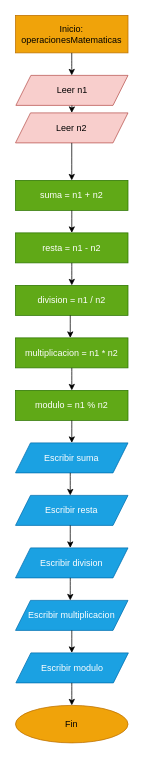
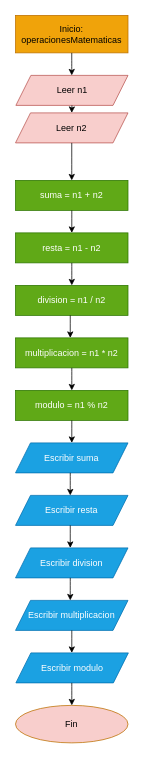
  <mxCell id="0" />
  <mxCell id="1" parent="0" />
  <mxCell id="2" value="Inicio: operacionesMatematicas" style="whiteSpace=wrap;html=1;fillColor=#f0a30a;fontColor=#000000;strokeColor=#BD7000;rounded=0;" vertex="1" parent="1"><mxGeometry x="20" y="20" width="150" height="50" as="geometry" /></mxCell>
- <mxCell id="3" value="Fin" style="ellipse;whiteSpace=wrap;html=1;fillColor=#f0a30a;fontColor=#000000;strokeColor=#BD7000;" vertex="1" parent="1"><mxGeometry x="20" y="940" width="150" height="50" as="geometry" /></mxCell>
+ <mxCell id="3" value="Fin" style="ellipse;whiteSpace=wrap;html=1;fillColor=#f8cecc;fontColor=#000000;strokeColor=#BD7000;" vertex="1" parent="1"><mxGeometry x="20" y="940" width="150" height="50" as="geometry" /></mxCell>
  <mxCell id="4" value="Leer n1" style="shape=parallelogram;perimeter=parallelogramPerimeter;whiteSpace=wrap;html=1;fixedSize=1;fillColor=#f8cecc;strokeColor=#b85450;" vertex="1" parent="1"><mxGeometry x="20.5" y="100" width="149.5" height="40" as="geometry" /></mxCell>
  <mxCell id="5" value="Leer n2" style="shape=parallelogram;perimeter=parallelogramPerimeter;whiteSpace=wrap;html=1;fixedSize=1;fillColor=#f8cecc;strokeColor=#b85450;" vertex="1" parent="1"><mxGeometry x="20" y="150" width="150" height="40" as="geometry" /></mxCell>
  <mxCell id="6" value="suma = n1 + n2" style="rounded=0;whiteSpace=wrap;html=1;fillColor=#60a917;strokeColor=#2D7600;fontColor=#ffffff;" vertex="1" parent="1"><mxGeometry x="20" y="240" width="150" height="40" as="geometry" /></mxCell>
  <mxCell id="7" value="resta = n1 - n2" style="rounded=0;whiteSpace=wrap;html=1;fillColor=#60a917;strokeColor=#2D7600;fontColor=#ffffff;" vertex="1" parent="1"><mxGeometry x="20" y="310" width="150" height="40" as="geometry" /></mxCell>
  <mxCell id="8" value="division = n1 / n2" style="rounded=0;whiteSpace=wrap;html=1;fillColor=#60a917;fontColor=#ffffff;strokeColor=#2D7600;" vertex="1" parent="1"><mxGeometry x="20" y="380" width="150" height="40" as="geometry" /></mxCell>
  <mxCell id="9" value="multiplicacion = n1 * n2" style="rounded=0;whiteSpace=wrap;html=1;fillColor=#60a917;fontColor=#ffffff;strokeColor=#2D7600;" vertex="1" parent="1"><mxGeometry x="20" y="450" width="150" height="40" as="geometry" /></mxCell>
  <mxCell id="10" value="modulo = n1 % n2" style="rounded=0;whiteSpace=wrap;html=1;fillColor=#60a917;fontColor=#ffffff;strokeColor=#2D7600;" vertex="1" parent="1"><mxGeometry x="20" y="520" width="150" height="40" as="geometry" /></mxCell>
  <mxCell id="11" value="Escribir suma" style="shape=parallelogram;perimeter=parallelogramPerimeter;whiteSpace=wrap;html=1;fixedSize=1;fillColor=#1ba1e2;strokeColor=#006EAF;fontColor=#ffffff;" vertex="1" parent="1"><mxGeometry x="20" y="590" width="150" height="40" as="geometry" /></mxCell>
  <mxCell id="12" value="Escribir resta" style="shape=parallelogram;perimeter=parallelogramPerimeter;whiteSpace=wrap;html=1;fixedSize=1;fillColor=#1ba1e2;strokeColor=#006EAF;fontColor=#ffffff;" vertex="1" parent="1"><mxGeometry x="20" y="660" width="150" height="40" as="geometry" /></mxCell>
  <mxCell id="13" value="Escribir division" style="shape=parallelogram;perimeter=parallelogramPerimeter;whiteSpace=wrap;html=1;fixedSize=1;fillColor=#1ba1e2;strokeColor=#006EAF;fontColor=#ffffff;" vertex="1" parent="1"><mxGeometry x="20" y="730" width="150" height="40" as="geometry" /></mxCell>
  <mxCell id="14" value="Escribir multiplicacion" style="shape=parallelogram;perimeter=parallelogramPerimeter;whiteSpace=wrap;html=1;fixedSize=1;fillColor=#1ba1e2;strokeColor=#006EAF;fontColor=#ffffff;" vertex="1" parent="1"><mxGeometry x="20" y="800" width="150" height="40" as="geometry" /></mxCell>
  <mxCell id="15" value="Escribir modulo" style="shape=parallelogram;perimeter=parallelogramPerimeter;whiteSpace=wrap;html=1;fixedSize=1;fillColor=#1ba1e2;strokeColor=#006EAF;fontColor=#ffffff;" vertex="1" parent="1"><mxGeometry x="20.5" y="870" width="150" height="40" as="geometry" /></mxCell>
  <mxCell id="16" value="" style="endArrow=classic;html=1;exitX=0.5;exitY=1;exitDx=0;exitDy=0;fontColor=none;labelBackgroundColor=none;noLabel=1;" edge="1" parent="1" source="2"><mxGeometry width="50" height="50" relative="1" as="geometry"><mxPoint x="280" y="110" as="sourcePoint" /><mxPoint x="95" y="100" as="targetPoint" /><Array as="points"><mxPoint x="95" y="90" /></Array></mxGeometry></mxCell>
  <mxCell id="17" value="" style="endArrow=classic;html=1;fontColor=#050505;entryX=0.5;entryY=0;entryDx=0;entryDy=0;exitX=0.5;exitY=1;exitDx=0;exitDy=0;" edge="1" parent="1" source="4" target="5"><mxGeometry width="50" height="50" relative="1" as="geometry"><mxPoint x="280" y="140" as="sourcePoint" /><mxPoint x="90" y="130" as="targetPoint" /></mxGeometry></mxCell>
  <mxCell id="18" value="" style="endArrow=classic;html=1;fontColor=#050505;exitX=0.5;exitY=1;exitDx=0;exitDy=0;entryX=0.5;entryY=0;entryDx=0;entryDy=0;" edge="1" parent="1" source="5" target="6"><mxGeometry width="50" height="50" relative="1" as="geometry"><mxPoint x="30" y="310" as="sourcePoint" /><mxPoint x="80" y="260" as="targetPoint" /><Array as="points"><mxPoint x="95" y="220" /></Array></mxGeometry></mxCell>
  <mxCell id="19" value="" style="endArrow=classic;html=1;fontColor=#050505;exitX=0.5;exitY=1;exitDx=0;exitDy=0;entryX=0.5;entryY=0;entryDx=0;entryDy=0;" edge="1" parent="1"><mxGeometry width="50" height="50" relative="1" as="geometry"><mxPoint x="95.07" y="280" as="sourcePoint" /><mxPoint x="95.07" y="310" as="targetPoint" /><Array as="points"><mxPoint x="95.07" y="290" /></Array></mxGeometry></mxCell>
  <mxCell id="20" value="" style="endArrow=classic;html=1;fontColor=#050505;exitX=0.5;exitY=1;exitDx=0;exitDy=0;entryX=0.5;entryY=0;entryDx=0;entryDy=0;" edge="1" parent="1"><mxGeometry width="50" height="50" relative="1" as="geometry"><mxPoint x="95.07" y="350" as="sourcePoint" /><mxPoint x="95.07" y="380" as="targetPoint" /><Array as="points"><mxPoint x="95.07" y="360" /></Array></mxGeometry></mxCell>
  <mxCell id="21" value="" style="endArrow=classic;html=1;fontColor=#050505;exitX=0.5;exitY=1;exitDx=0;exitDy=0;entryX=0.5;entryY=0;entryDx=0;entryDy=0;" edge="1" parent="1"><mxGeometry width="50" height="50" relative="1" as="geometry"><mxPoint x="93" y="420" as="sourcePoint" /><mxPoint x="93" y="450" as="targetPoint" /><Array as="points"><mxPoint x="93" y="430" /></Array></mxGeometry></mxCell>
  <mxCell id="22" value="" style="endArrow=classic;html=1;fontColor=#050505;exitX=0.5;exitY=1;exitDx=0;exitDy=0;entryX=0.5;entryY=0;entryDx=0;entryDy=0;" edge="1" parent="1"><mxGeometry width="50" height="50" relative="1" as="geometry"><mxPoint x="95.07" y="490" as="sourcePoint" /><mxPoint x="95.07" y="520" as="targetPoint" /><Array as="points"><mxPoint x="95.07" y="500" /></Array></mxGeometry></mxCell>
  <mxCell id="23" value="" style="endArrow=classic;html=1;fontColor=#050505;exitX=0.5;exitY=1;exitDx=0;exitDy=0;entryX=0.5;entryY=0;entryDx=0;entryDy=0;" edge="1" parent="1"><mxGeometry width="50" height="50" relative="1" as="geometry"><mxPoint x="95.07" y="560" as="sourcePoint" /><mxPoint x="95.07" y="590" as="targetPoint" /><Array as="points"><mxPoint x="95.07" y="570" /></Array></mxGeometry></mxCell>
  <mxCell id="24" value="" style="endArrow=classic;html=1;fontColor=#050505;exitX=0.5;exitY=1;exitDx=0;exitDy=0;entryX=0.5;entryY=0;entryDx=0;entryDy=0;" edge="1" parent="1"><mxGeometry width="50" height="50" relative="1" as="geometry"><mxPoint x="93" y="630" as="sourcePoint" /><mxPoint x="93" y="660" as="targetPoint" /><Array as="points"><mxPoint x="93" y="640" /></Array></mxGeometry></mxCell>
  <mxCell id="25" value="" style="endArrow=classic;html=1;fontColor=#050505;exitX=0.5;exitY=1;exitDx=0;exitDy=0;entryX=0.5;entryY=0;entryDx=0;entryDy=0;" edge="1" parent="1"><mxGeometry width="50" height="50" relative="1" as="geometry"><mxPoint x="93" y="700" as="sourcePoint" /><mxPoint x="93" y="730" as="targetPoint" /><Array as="points"><mxPoint x="93" y="710" /></Array></mxGeometry></mxCell>
  <mxCell id="26" value="" style="endArrow=classic;html=1;fontColor=#050505;exitX=0.5;exitY=1;exitDx=0;exitDy=0;entryX=0.5;entryY=0;entryDx=0;entryDy=0;" edge="1" parent="1"><mxGeometry width="50" height="50" relative="1" as="geometry"><mxPoint x="93" y="770" as="sourcePoint" /><mxPoint x="93" y="800" as="targetPoint" /><Array as="points"><mxPoint x="93" y="780" /></Array></mxGeometry></mxCell>
  <mxCell id="27" value="" style="endArrow=classic;html=1;fontColor=#050505;exitX=0.5;exitY=1;exitDx=0;exitDy=0;entryX=0.5;entryY=0;entryDx=0;entryDy=0;" edge="1" parent="1"><mxGeometry width="50" height="50" relative="1" as="geometry"><mxPoint x="95.07" y="840" as="sourcePoint" /><mxPoint x="95.07" y="870" as="targetPoint" /><Array as="points"><mxPoint x="95.07" y="850" /></Array></mxGeometry></mxCell>
  <mxCell id="28" value="" style="endArrow=classic;html=1;fontColor=#050505;exitX=0.5;exitY=1;exitDx=0;exitDy=0;entryX=0.5;entryY=0;entryDx=0;entryDy=0;" edge="1" parent="1"><mxGeometry width="50" height="50" relative="1" as="geometry"><mxPoint x="95.07" y="910" as="sourcePoint" /><mxPoint x="95.07" y="940" as="targetPoint" /><Array as="points"><mxPoint x="95.07" y="920" /></Array></mxGeometry></mxCell>
